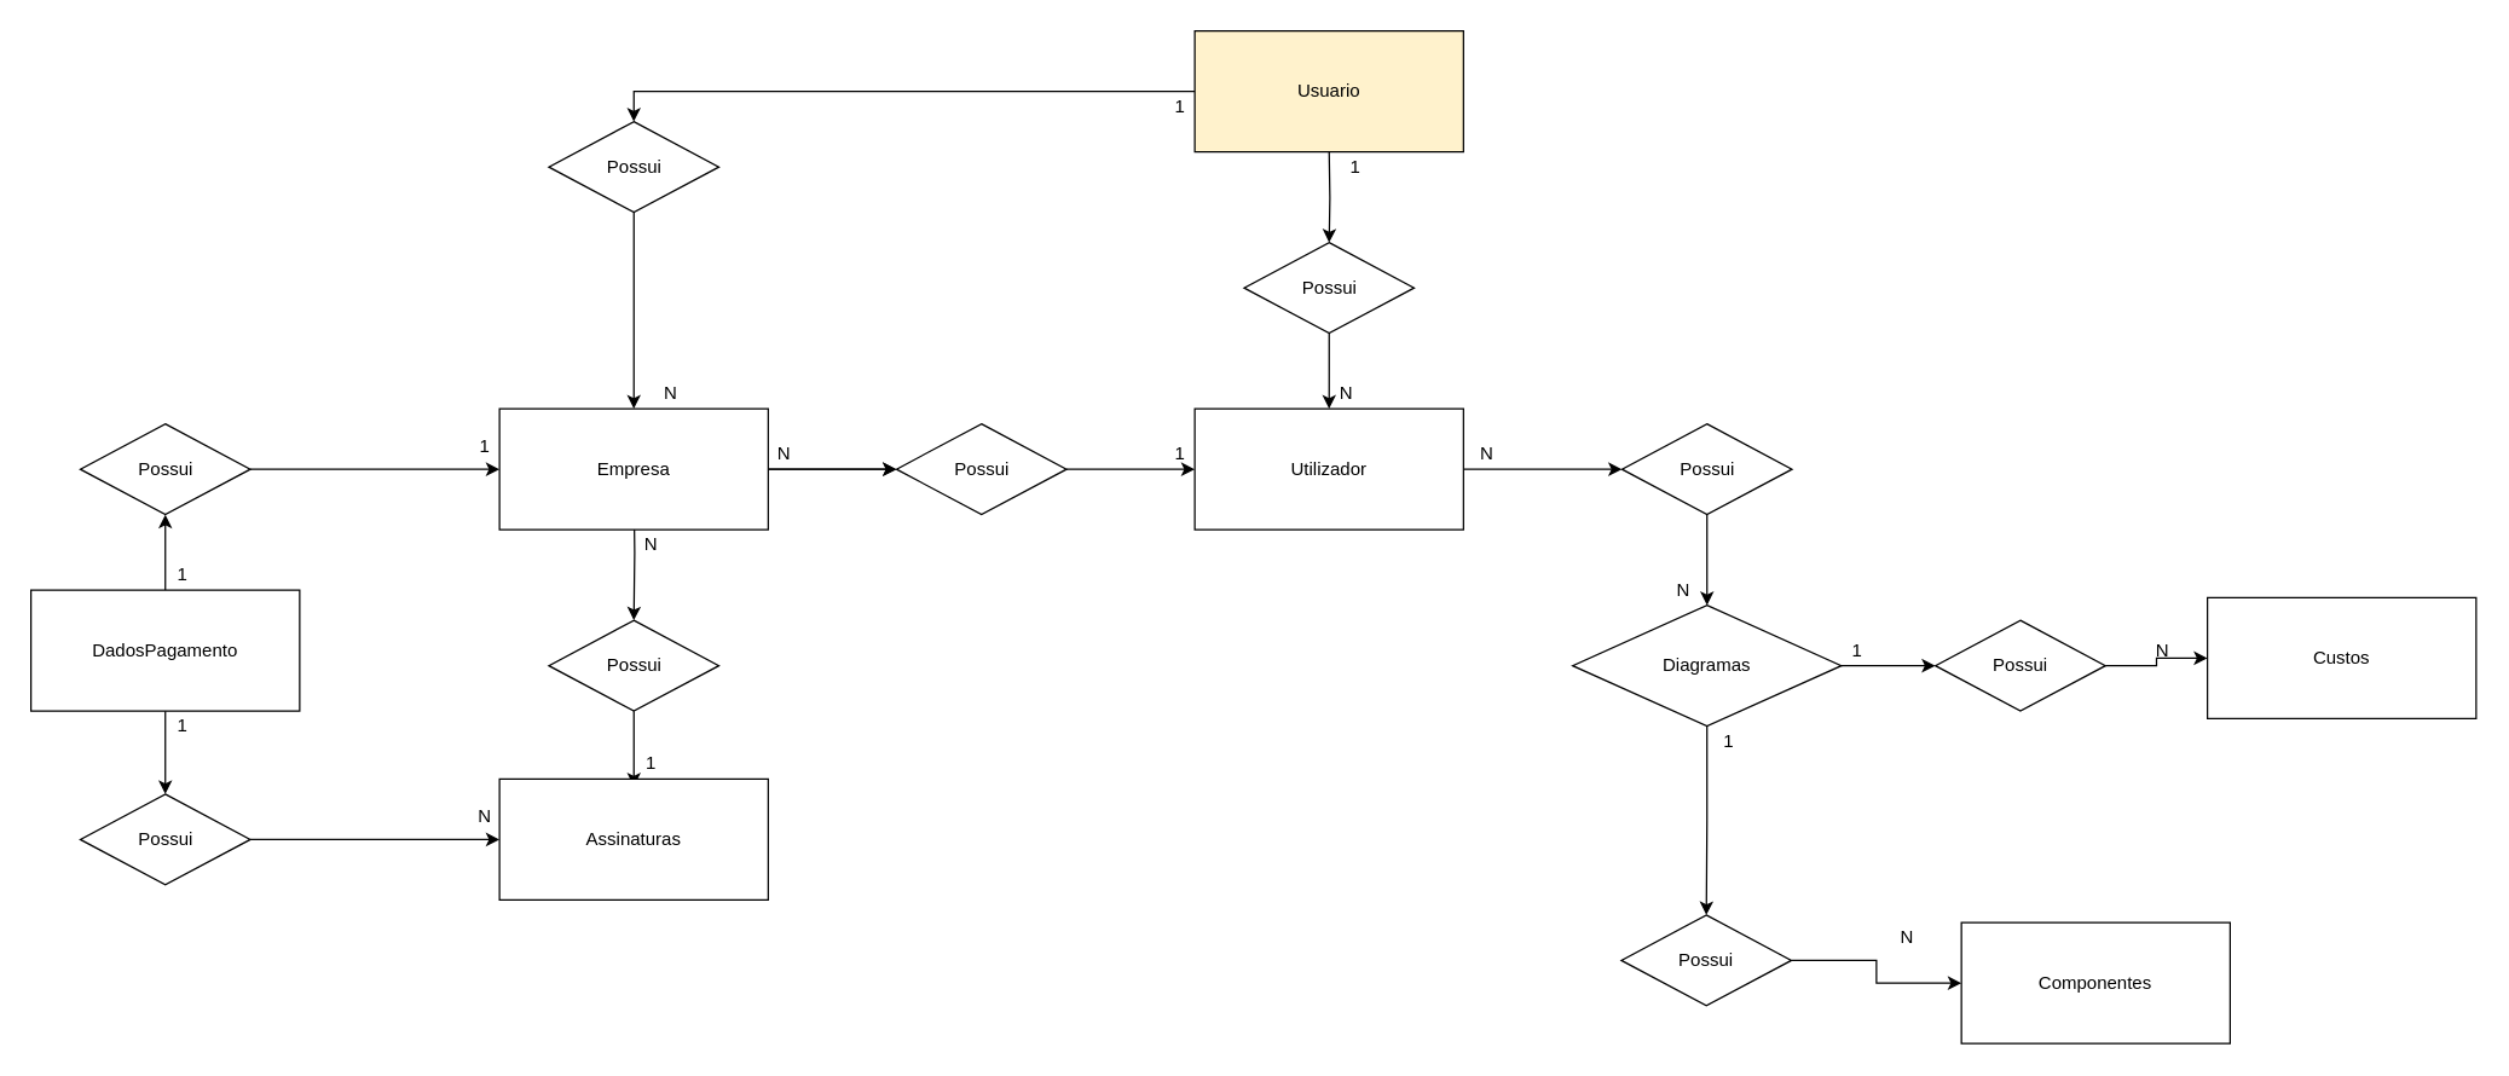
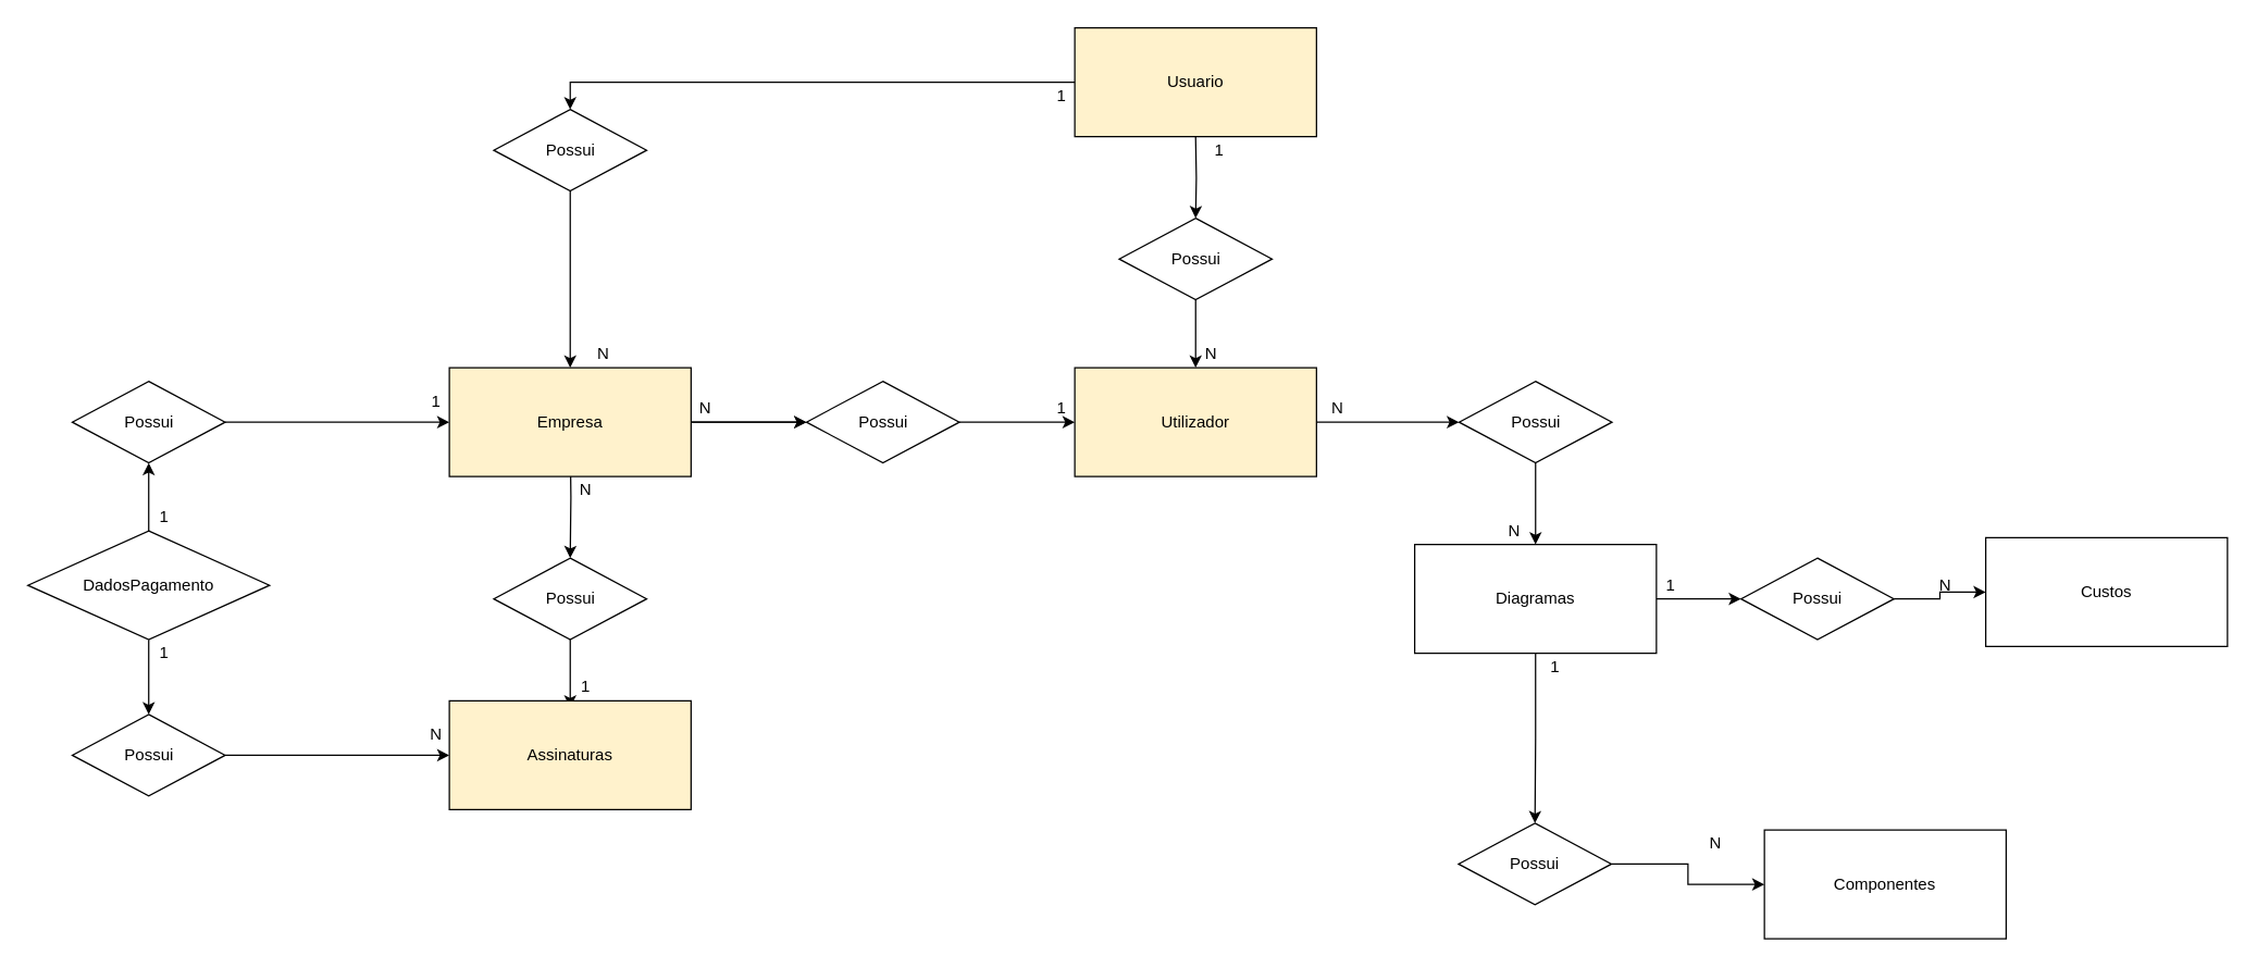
  <mxCell id="0" />
  <mxCell id="1" parent="0" />
  <mxCell id="2" style="edgeStyle=orthogonalEdgeStyle;rounded=0;orthogonalLoop=1;jettySize=auto;html=1;entryX=0.5;entryY=0;entryDx=0;entryDy=0;" parent="1" target="18" edge="1"><mxGeometry relative="1" as="geometry"><mxPoint x="878.89" y="100" as="sourcePoint" /></mxGeometry></mxCell>
  <mxCell id="3" style="edgeStyle=orthogonalEdgeStyle;rounded=0;orthogonalLoop=1;jettySize=auto;html=1;entryX=0.5;entryY=0;entryDx=0;entryDy=0;startArrow=none;" edge="1" parent="1" source="4" target="45"><mxGeometry relative="1" as="geometry" /></mxCell>
  <mxCell id="4" value="Usuario" style="rounded=0;whiteSpace=wrap;html=1;fillColor=#fff2cc;" parent="1" vertex="1"><mxGeometry x="790" y="20" width="177.78" height="80" as="geometry" /></mxCell>
  <mxCell id="5" style="edgeStyle=orthogonalEdgeStyle;rounded=0;orthogonalLoop=1;jettySize=auto;html=1;" parent="1" source="6" edge="1"><mxGeometry relative="1" as="geometry"><mxPoint x="418.89" y="520" as="targetPoint" /></mxGeometry></mxCell>
  <mxCell id="6" value="Possui" style="rhombus;whiteSpace=wrap;html=1;" parent="1" vertex="1"><mxGeometry x="362.64" y="410" width="112.5" height="60" as="geometry" /></mxCell>
  <mxCell id="7" style="edgeStyle=orthogonalEdgeStyle;rounded=0;orthogonalLoop=1;jettySize=auto;html=1;" parent="1" source="9" target="12" edge="1"><mxGeometry relative="1" as="geometry" /></mxCell>
  <mxCell id="8" style="edgeStyle=orthogonalEdgeStyle;rounded=0;orthogonalLoop=1;jettySize=auto;html=1;exitX=0.5;exitY=1;exitDx=0;exitDy=0;entryX=0.5;entryY=0;entryDx=0;entryDy=0;" edge="1" parent="1" source="9" target="38"><mxGeometry relative="1" as="geometry"><mxPoint x="1352.64" y="590" as="targetPoint" /></mxGeometry></mxCell>
- <mxCell id="9" value="Diagramas" style="rhombus;whiteSpace=wrap;html=1;" parent="1" vertex="1"><mxGeometry x="1040" y="400" width="177.78" height="80" as="geometry" /></mxCell>
- <mxCell id="10" value="Assinaturas" style="rounded=0;whiteSpace=wrap;html=1;" parent="1" vertex="1"><mxGeometry x="330" y="515" width="177.78" height="80" as="geometry" /></mxCell>
+ <mxCell id="9" value="Diagramas" style="rounded=0;whiteSpace=wrap;html=1;" parent="1" vertex="1"><mxGeometry x="1040" y="400" width="177.78" height="80" as="geometry" /></mxCell>
+ <mxCell id="10" value="Assinaturas" style="rounded=0;whiteSpace=wrap;html=1;fillColor=#fff2cc;" parent="1" vertex="1"><mxGeometry x="330" y="515" width="177.78" height="80" as="geometry" /></mxCell>
  <mxCell id="11" style="edgeStyle=orthogonalEdgeStyle;rounded=0;orthogonalLoop=1;jettySize=auto;html=1;" parent="1" source="12" target="13" edge="1"><mxGeometry relative="1" as="geometry" /></mxCell>
  <mxCell id="12" value="Possui" style="rhombus;whiteSpace=wrap;html=1;" parent="1" vertex="1"><mxGeometry x="1280" y="410" width="112.5" height="60" as="geometry" /></mxCell>
  <mxCell id="13" value="Custos" style="rounded=0;whiteSpace=wrap;html=1;" parent="1" vertex="1"><mxGeometry x="1460" y="395" width="177.78" height="80" as="geometry" /></mxCell>
  <mxCell id="14" value="1" style="text;html=1;align=center;verticalAlign=middle;resizable=0;points=[];autosize=1;strokeColor=none;fillColor=none;" parent="1" vertex="1"><mxGeometry x="420" y="495" width="20" height="20" as="geometry" /></mxCell>
  <mxCell id="15" value="1" style="text;html=1;align=center;verticalAlign=middle;resizable=0;points=[];autosize=1;strokeColor=none;fillColor=none;" parent="1" vertex="1"><mxGeometry x="1217.78" y="420" width="20" height="20" as="geometry" /></mxCell>
  <mxCell id="16" value="N" style="text;html=1;align=center;verticalAlign=middle;resizable=0;points=[];autosize=1;strokeColor=none;fillColor=none;" parent="1" vertex="1"><mxGeometry x="1420" y="420" width="20" height="20" as="geometry" /></mxCell>
  <mxCell id="17" style="edgeStyle=orthogonalEdgeStyle;rounded=0;orthogonalLoop=1;jettySize=auto;html=1;entryX=0.5;entryY=0;entryDx=0;entryDy=0;" parent="1" source="18" target="21" edge="1"><mxGeometry relative="1" as="geometry" /></mxCell>
  <mxCell id="18" value="Possui" style="rhombus;whiteSpace=wrap;html=1;" parent="1" vertex="1"><mxGeometry x="822.64" y="160" width="112.5" height="60" as="geometry" /></mxCell>
  <mxCell id="19" style="edgeStyle=orthogonalEdgeStyle;rounded=0;orthogonalLoop=1;jettySize=auto;html=1;entryX=0.5;entryY=0;entryDx=0;entryDy=0;exitX=0.5;exitY=1;exitDx=0;exitDy=0;" parent="1" target="6" edge="1"><mxGeometry relative="1" as="geometry"><mxPoint x="418.89" y="320" as="sourcePoint" /></mxGeometry></mxCell>
  <mxCell id="20" style="edgeStyle=orthogonalEdgeStyle;rounded=0;orthogonalLoop=1;jettySize=auto;html=1;" parent="1" source="21" target="23" edge="1"><mxGeometry relative="1" as="geometry" /></mxCell>
- <mxCell id="21" value="Utilizador" style="rounded=0;whiteSpace=wrap;html=1;" parent="1" vertex="1"><mxGeometry x="790" y="270" width="177.78" height="80" as="geometry" /></mxCell>
+ <mxCell id="21" value="Utilizador" style="rounded=0;whiteSpace=wrap;html=1;fillColor=#fff2cc;" parent="1" vertex="1"><mxGeometry x="790" y="270" width="177.78" height="80" as="geometry" /></mxCell>
  <mxCell id="22" style="edgeStyle=orthogonalEdgeStyle;rounded=0;orthogonalLoop=1;jettySize=auto;html=1;" parent="1" source="23" target="9" edge="1"><mxGeometry relative="1" as="geometry" /></mxCell>
  <mxCell id="23" value="Possui" style="rhombus;whiteSpace=wrap;html=1;" parent="1" vertex="1"><mxGeometry x="1072.64" y="280" width="112.5" height="60" as="geometry" /></mxCell>
  <mxCell id="24" value="1" style="text;html=1;align=center;verticalAlign=middle;resizable=0;points=[];autosize=1;strokeColor=none;fillColor=none;" parent="1" vertex="1"><mxGeometry x="886.25" y="100" width="20" height="20" as="geometry" /></mxCell>
  <mxCell id="25" value="N" style="text;html=1;align=center;verticalAlign=middle;resizable=0;points=[];autosize=1;strokeColor=none;fillColor=none;" parent="1" vertex="1"><mxGeometry x="880" y="250" width="20" height="20" as="geometry" /></mxCell>
  <mxCell id="26" value="N" style="text;html=1;align=center;verticalAlign=middle;resizable=0;points=[];autosize=1;strokeColor=none;fillColor=none;" parent="1" vertex="1"><mxGeometry x="420" y="350" width="20" height="20" as="geometry" /></mxCell>
  <mxCell id="27" value="N" style="text;html=1;align=center;verticalAlign=middle;resizable=0;points=[];autosize=1;strokeColor=none;fillColor=none;" parent="1" vertex="1"><mxGeometry x="972.64" y="290" width="20" height="20" as="geometry" /></mxCell>
  <mxCell id="28" value="N" style="text;html=1;align=center;verticalAlign=middle;resizable=0;points=[];autosize=1;strokeColor=none;fillColor=none;" parent="1" vertex="1"><mxGeometry x="1102.64" y="380" width="20" height="20" as="geometry" /></mxCell>
  <mxCell id="29" value="" style="edgeStyle=orthogonalEdgeStyle;rounded=0;orthogonalLoop=1;jettySize=auto;html=1;entryX=0;entryY=0.5;entryDx=0;entryDy=0;" parent="1" source="30" target="43" edge="1"><mxGeometry relative="1" as="geometry"><mxPoint x="230" y="260" as="targetPoint" /></mxGeometry></mxCell>
  <mxCell id="30" value="Possui" style="rhombus;whiteSpace=wrap;html=1;" parent="1" vertex="1"><mxGeometry x="52.64" y="280" width="112.5" height="60" as="geometry" /></mxCell>
  <mxCell id="31" style="edgeStyle=orthogonalEdgeStyle;rounded=0;orthogonalLoop=1;jettySize=auto;html=1;entryX=0.5;entryY=1;entryDx=0;entryDy=0;" parent="1" source="33" target="30" edge="1"><mxGeometry relative="1" as="geometry" /></mxCell>
  <mxCell id="32" style="edgeStyle=orthogonalEdgeStyle;rounded=0;orthogonalLoop=1;jettySize=auto;html=1;entryX=0.5;entryY=0;entryDx=0;entryDy=0;" edge="1" parent="1" source="33" target="53"><mxGeometry relative="1" as="geometry" /></mxCell>
- <mxCell id="33" value="DadosPagamento" style="rounded=0;whiteSpace=wrap;html=1;" parent="1" vertex="1"><mxGeometry x="20" y="390" width="177.78" height="80" as="geometry" /></mxCell>
+ <mxCell id="33" value="DadosPagamento" style="rhombus;whiteSpace=wrap;html=1;" parent="1" vertex="1"><mxGeometry x="20" y="390" width="177.78" height="80" as="geometry" /></mxCell>
  <mxCell id="34" value="1" style="text;html=1;align=center;verticalAlign=middle;resizable=0;points=[];autosize=1;strokeColor=none;fillColor=none;" parent="1" vertex="1"><mxGeometry x="110" y="370" width="20" height="20" as="geometry" /></mxCell>
  <mxCell id="35" value="1" style="text;html=1;align=center;verticalAlign=middle;resizable=0;points=[];autosize=1;strokeColor=none;fillColor=none;" parent="1" vertex="1"><mxGeometry x="310" y="285" width="20" height="20" as="geometry" /></mxCell>
  <mxCell id="36" value="Componentes" style="rounded=0;whiteSpace=wrap;html=1;" vertex="1" parent="1"><mxGeometry x="1297.22" y="610" width="177.78" height="80" as="geometry" /></mxCell>
  <mxCell id="37" style="edgeStyle=orthogonalEdgeStyle;rounded=0;orthogonalLoop=1;jettySize=auto;html=1;entryX=0;entryY=0.5;entryDx=0;entryDy=0;" edge="1" parent="1" source="38" target="36"><mxGeometry relative="1" as="geometry" /></mxCell>
  <mxCell id="38" value="Possui" style="rhombus;whiteSpace=wrap;html=1;" vertex="1" parent="1"><mxGeometry x="1072.22" y="605" width="112.5" height="60" as="geometry" /></mxCell>
  <mxCell id="39" value="1" style="text;html=1;align=center;verticalAlign=middle;resizable=0;points=[];autosize=1;strokeColor=none;fillColor=none;" vertex="1" parent="1"><mxGeometry x="1132.64" y="480" width="20" height="20" as="geometry" /></mxCell>
  <mxCell id="40" value="N" style="text;html=1;align=center;verticalAlign=middle;resizable=0;points=[];autosize=1;strokeColor=none;fillColor=none;" vertex="1" parent="1"><mxGeometry x="1251.22" y="610" width="20" height="20" as="geometry" /></mxCell>
  <mxCell id="41" style="edgeStyle=orthogonalEdgeStyle;rounded=0;orthogonalLoop=1;jettySize=auto;html=1;entryX=0;entryY=0.5;entryDx=0;entryDy=0;" edge="1" parent="1" source="43" target="47"><mxGeometry relative="1" as="geometry" /></mxCell>
  <mxCell id="42" value="" style="edgeStyle=orthogonalEdgeStyle;rounded=0;orthogonalLoop=1;jettySize=auto;html=1;" edge="1" parent="1" source="43" target="47"><mxGeometry relative="1" as="geometry" /></mxCell>
- <mxCell id="43" value="Empresa" style="rounded=0;whiteSpace=wrap;html=1;" vertex="1" parent="1"><mxGeometry x="330" y="270" width="177.78" height="80" as="geometry" /></mxCell>
+ <mxCell id="43" value="Empresa" style="rounded=0;whiteSpace=wrap;html=1;fillColor=#fff2cc;" vertex="1" parent="1"><mxGeometry x="330" y="270" width="177.78" height="80" as="geometry" /></mxCell>
  <mxCell id="44" style="edgeStyle=orthogonalEdgeStyle;rounded=0;orthogonalLoop=1;jettySize=auto;html=1;entryX=0.5;entryY=0;entryDx=0;entryDy=0;" edge="1" parent="1" source="45" target="43"><mxGeometry relative="1" as="geometry" /></mxCell>
  <mxCell id="45" value="Possui" style="rhombus;whiteSpace=wrap;html=1;" vertex="1" parent="1"><mxGeometry x="362.64" y="80" width="112.5" height="60" as="geometry" /></mxCell>
  <mxCell id="46" style="edgeStyle=orthogonalEdgeStyle;rounded=0;orthogonalLoop=1;jettySize=auto;html=1;entryX=0;entryY=0.5;entryDx=0;entryDy=0;" edge="1" parent="1" source="47" target="21"><mxGeometry relative="1" as="geometry" /></mxCell>
  <mxCell id="47" value="Possui" style="rhombus;whiteSpace=wrap;html=1;" vertex="1" parent="1"><mxGeometry x="592.64" y="280" width="112.5" height="60" as="geometry" /></mxCell>
  <mxCell id="48" value="1" style="text;html=1;align=center;verticalAlign=middle;resizable=0;points=[];autosize=1;strokeColor=none;fillColor=none;" vertex="1" parent="1"><mxGeometry x="770" y="60" width="20" height="20" as="geometry" /></mxCell>
  <mxCell id="49" value="N" style="text;html=1;align=center;verticalAlign=middle;resizable=0;points=[];autosize=1;strokeColor=none;fillColor=none;" vertex="1" parent="1"><mxGeometry x="432.64" y="250" width="20" height="20" as="geometry" /></mxCell>
  <mxCell id="50" value="1" style="text;html=1;align=center;verticalAlign=middle;resizable=0;points=[];autosize=1;strokeColor=none;fillColor=none;" vertex="1" parent="1"><mxGeometry x="770" y="290" width="20" height="20" as="geometry" /></mxCell>
  <mxCell id="51" value="N" style="text;html=1;align=center;verticalAlign=middle;resizable=0;points=[];autosize=1;strokeColor=none;fillColor=none;" vertex="1" parent="1"><mxGeometry x="507.78" y="290" width="20" height="20" as="geometry" /></mxCell>
  <mxCell id="52" style="edgeStyle=orthogonalEdgeStyle;rounded=0;orthogonalLoop=1;jettySize=auto;html=1;" edge="1" parent="1" source="53" target="10"><mxGeometry relative="1" as="geometry" /></mxCell>
  <mxCell id="53" value="Possui" style="rhombus;whiteSpace=wrap;html=1;" vertex="1" parent="1"><mxGeometry x="52.64" y="525" width="112.5" height="60" as="geometry" /></mxCell>
  <mxCell id="54" value="1" style="text;html=1;align=center;verticalAlign=middle;resizable=0;points=[];autosize=1;strokeColor=none;fillColor=none;" vertex="1" parent="1"><mxGeometry x="110" y="470" width="20" height="20" as="geometry" /></mxCell>
  <mxCell id="55" value="N" style="text;html=1;align=center;verticalAlign=middle;resizable=0;points=[];autosize=1;strokeColor=none;fillColor=none;" vertex="1" parent="1"><mxGeometry x="310" y="530" width="20" height="20" as="geometry" /></mxCell>
